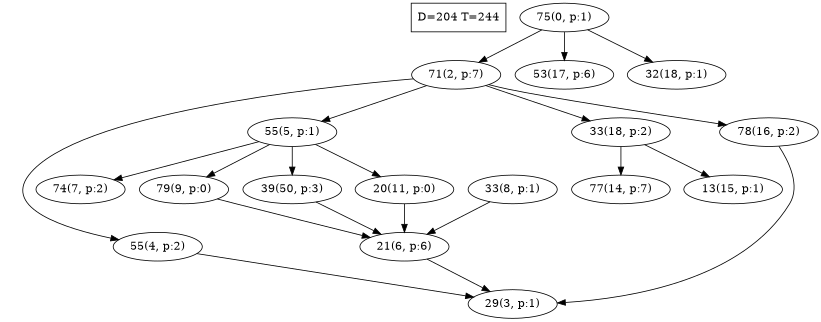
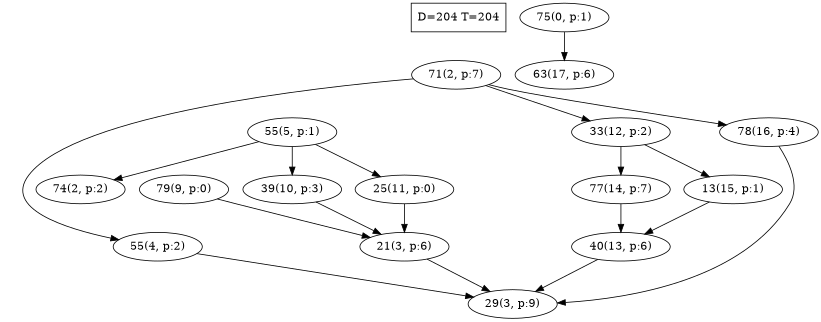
  digraph {
-   n1 [label="D=204 T=244" shape=box]
+   n1 [label="D=204 T=204" shape=box]
    n2 [label="75(0, p:1)"]
    n3 [label="71(2, p:7)"]
-   n4 [label="53(17, p:6)"]
-   n5 [label="32(18, p:1)"]
+   n4 [label="63(17, p:6)"]
    n6 [label="55(4, p:2)"]
    n7 [label="55(5, p:1)"]
-   n8 [label="33(18, p:2)"]
-   n9 [label="78(16, p:2)"]
-   n10 [label="29(3, p:1)"]
-   n11 [label="74(7, p:2)"]
+   n8 [label="33(12, p:2)"]
+   n9 [label="78(16, p:4)"]
+   n10 [label="29(3, p:9)"]
+   n11 [label="74(2, p:2)"]
    n12 [label="79(9, p:0)"]
-   n13 [label="39(50, p:3)"]
-   n14 [label="20(11, p:0)"]
+   n13 [label="39(10, p:3)"]
+   n14 [label="25(11, p:0)"]
    n15 [label="77(14, p:7)"]
    n16 [label="13(15, p:1)"]
-   n17 [label="33(8, p:1)"]
-   n18 [label="21(6, p:6)"]
-   n2 -> n3
+   n18 [label="21(3, p:6)"]
+   n19 [label="40(13, p:6)"]
    n2 -> n4
-   n2 -> n5
    n3 -> n6
-   n3 -> n7
    n3 -> n8
    n3 -> n9
    n6 -> n10
    n7 -> n11
-   n7 -> n12
    n7 -> n13
    n7 -> n14
    n8 -> n15
    n8 -> n16
    n9 -> n10
    n12 -> n18
    n13 -> n18
    n14 -> n18
-   n17 -> n18
+   n15 -> n19
+   n16 -> n19
    n18 -> n10
+   n19 -> n10
  }
